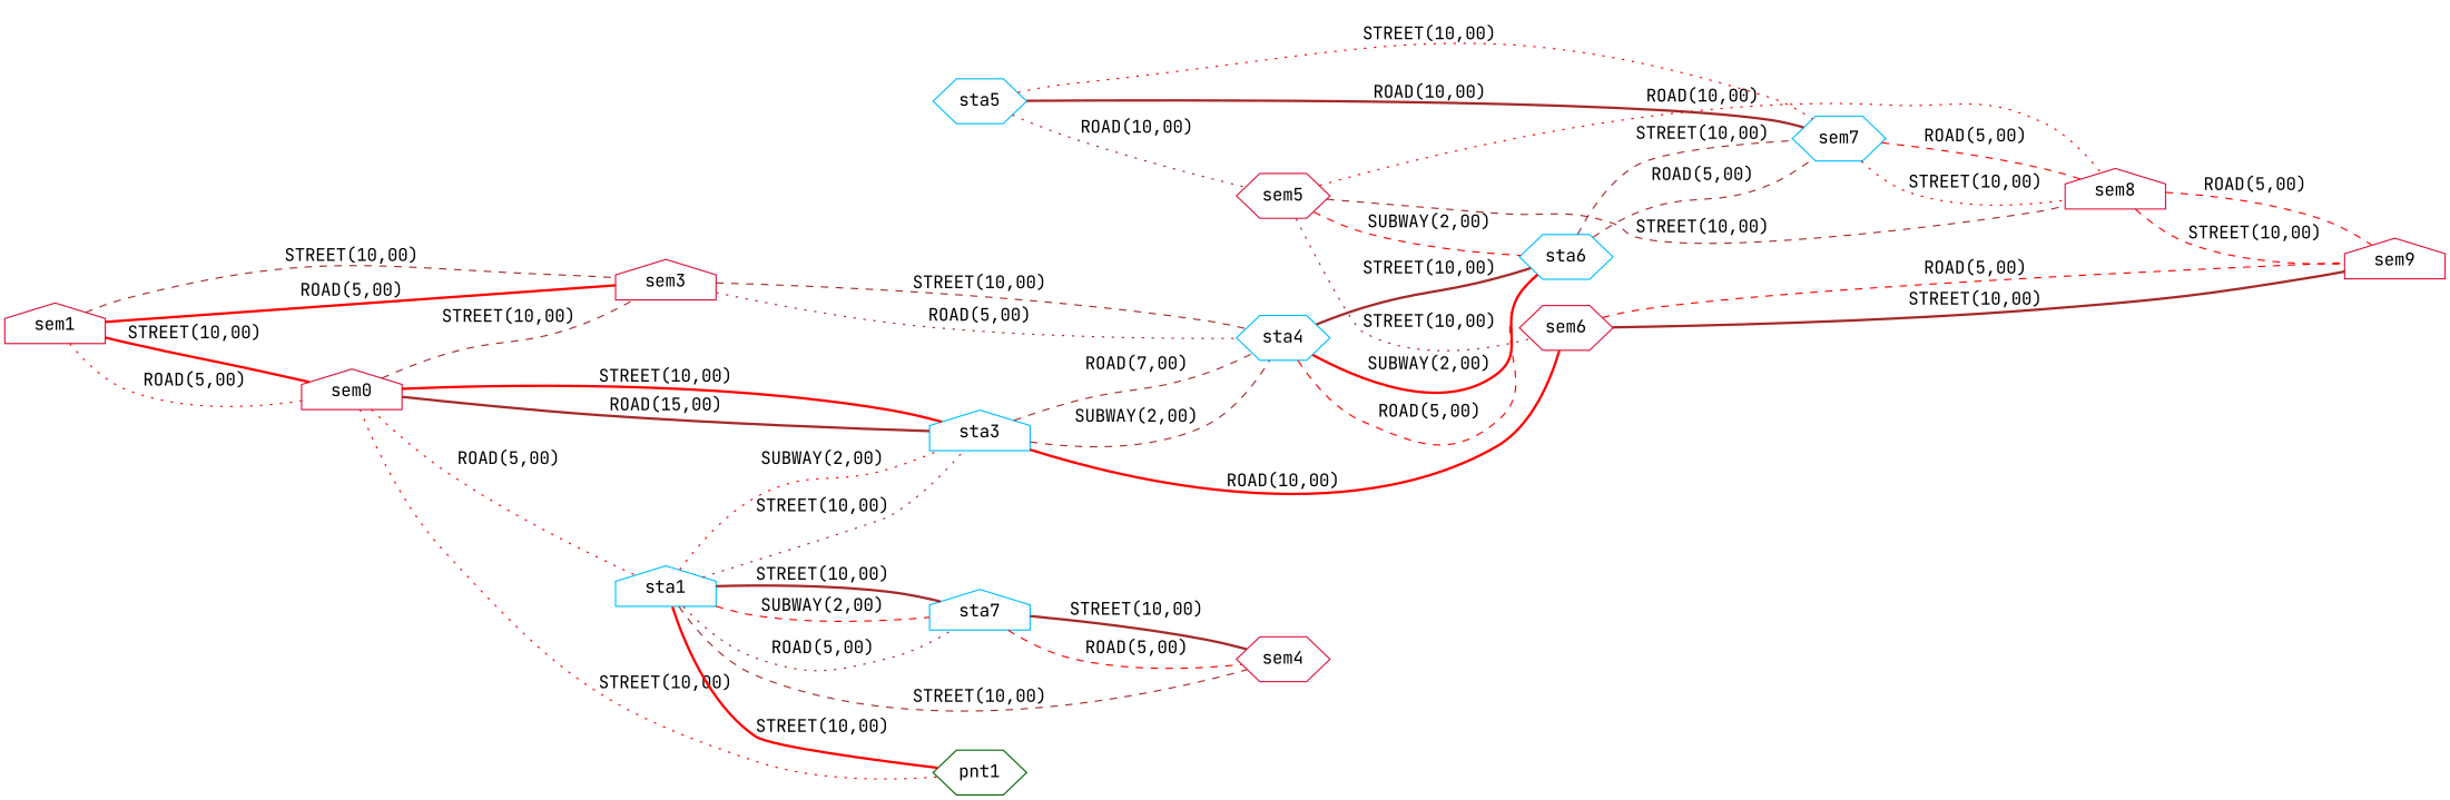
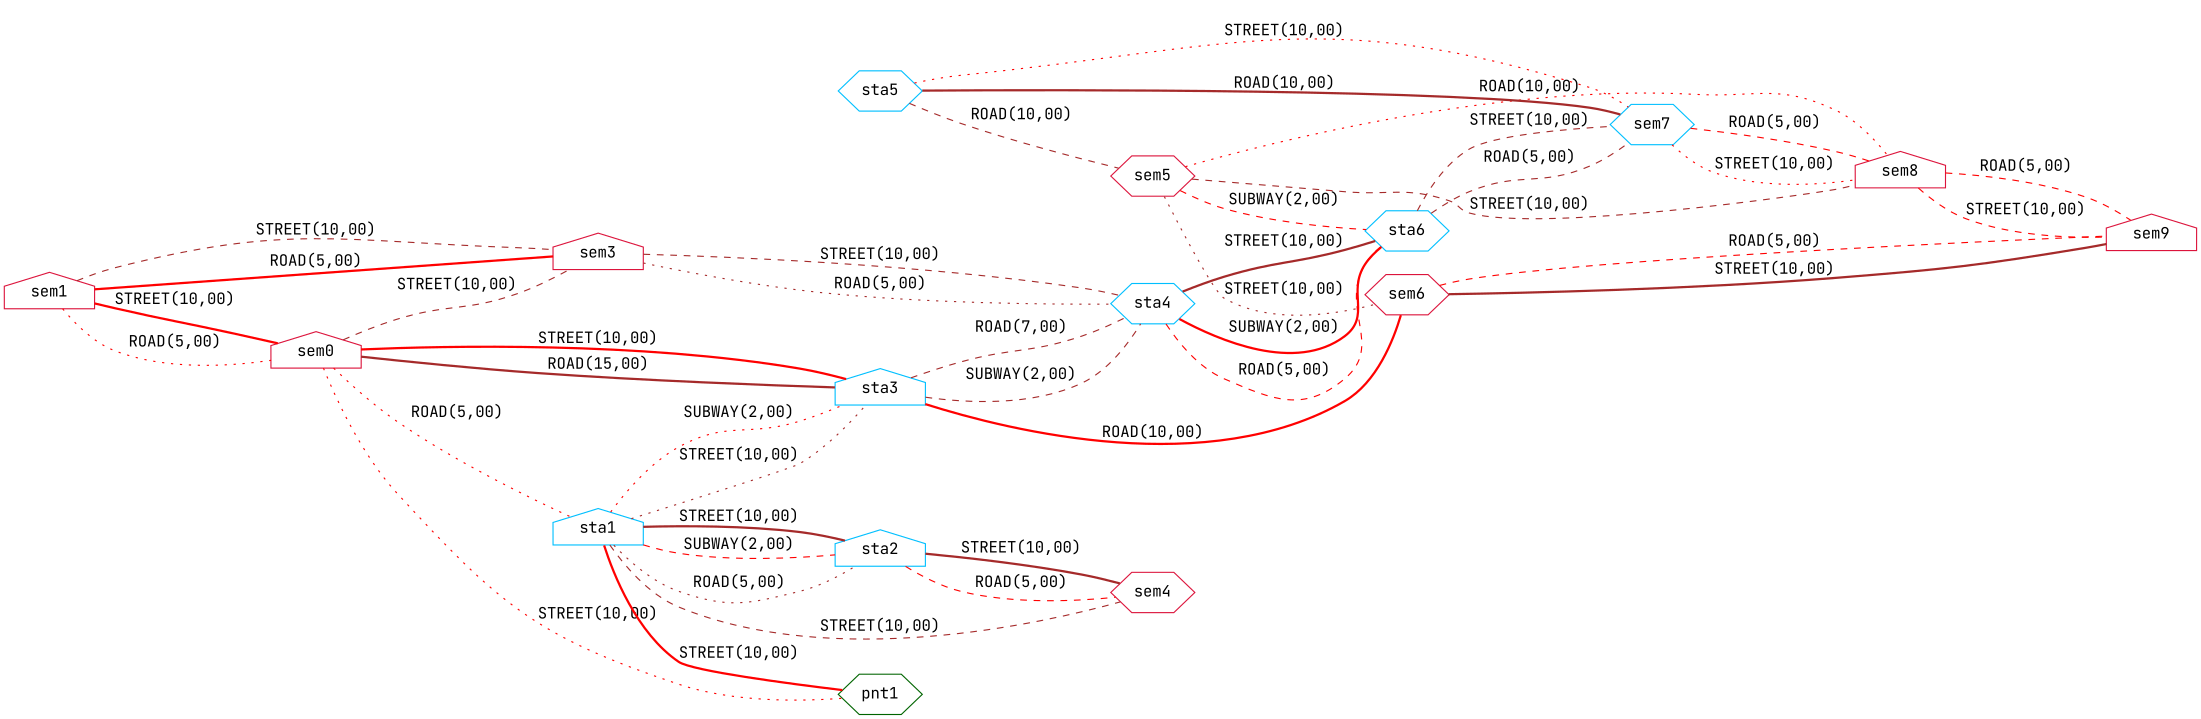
  graph {
    fontname="JetBrains Mono"
    rankdir=LR
    node [color=crimson fontname="JetBrains Mono" shape=house type=semaphore]
    edge [color=red fontname="JetBrains Mono" style=dashed type=street weight=10.0]
    n1 [label=sem0]
    sem1
    sem3
    pnt1 [color=darkgreen shape=hexagon type=point]
    sta1 [color=deepskyblue type=station]
    sta3 [color=deepskyblue type=station]
    sta4 [color=deepskyblue shape=hexagon type=station]
    sem4 [shape=hexagon]
-   sta2 [color=deepskyblue type=station label=sta7]
+   sta2 [color=deepskyblue type=station]
    sem6 [shape=hexagon]
    sta6 [color=deepskyblue shape=hexagon type=station]
    sem5 [shape=hexagon]
    sem8
    sem9
    sem7 [color=deepskyblue shape=hexagon]
    sta5 [color=deepskyblue shape=hexagon type=station]
    n1 -- sem3 [color=brown label="STREET(10,00)"]
    n1 -- pnt1 [label="STREET(10,00)" style=dotted]
    n1 -- sta1 [label="ROAD(5,00)" style=dotted type=road weight=5.0]
    n1 -- sta3 [color=brown label="ROAD(15,00)" style=bold type=road weight=15.0]
    n1 -- sta3 [label="STREET(10,00)" style=bold]
    sem1 -- n1 [label="ROAD(5,00)" style=dotted type=road weight=5.0]
    sem1 -- n1 [label="STREET(10,00)" style=bold]
    sem1 -- sem3 [label="ROAD(5,00)" style=bold type=road weight=5.0]
    sem1 -- sem3 [color=brown label="STREET(10,00)"]
    sem3 -- sta4 [color=brown label="STREET(10,00)"]
    sem3 -- sta4 [color=brown label="ROAD(5,00)" style=dotted type=road weight=5.0]
    sta1 -- pnt1 [label="STREET(10,00)" style=bold]
    sta1 -- sta3 [color=brown label="STREET(10,00)" style=dotted]
    sta1 -- sta3 [label="SUBWAY(2,00)" style=dotted type=subway weight=2.0]
    sta1 -- sem4 [color=brown label="STREET(10,00)"]
    sta1 -- sta2 [color=brown label="ROAD(5,00)" style=dotted type=road weight=5.0]
    sta1 -- sta2 [color=brown label="STREET(10,00)" style=bold]
    sta1 -- sta2 [label="SUBWAY(2,00)" type=subway weight=2.0]
    sta3 -- sta4 [color=brown label="ROAD(7,00)" type=road weight=7.0]
    sta3 -- sta4 [color=brown label="SUBWAY(2,00)" type=subway weight=2.0]
    sta3 -- sem6 [label="ROAD(10,00)" style=bold type=road]
    sta4 -- sta6 [label="ROAD(5,00)" type=road weight=5.0]
    sta4 -- sta6 [color=brown label="STREET(10,00)" style=bold]
    sta4 -- sta6 [label="SUBWAY(2,00)" style=bold type=subway weight=2.0]
    sta2 -- sem4 [label="ROAD(5,00)" type=road weight=5.0]
    sta2 -- sem4 [color=brown label="STREET(10,00)" style=bold]
    sem6 -- sem9 [label="ROAD(5,00)" type=road weight=5.0]
    sem6 -- sem9 [color=brown label="STREET(10,00)" style=bold]
    sta6 -- sem7 [color=brown label="ROAD(5,00)" type=road weight=5.0]
    sta6 -- sem7 [color=brown label="STREET(10,00)"]
    sem5 -- sem6 [color=brown label="STREET(10,00)" style=dotted]
    sem5 -- sta6 [label="SUBWAY(2,00)" type=subway weight=2.0]
    sem5 -- sem8 [label="ROAD(10,00)" style=dotted type=road]
    sem5 -- sem8 [color=brown label="STREET(10,00)"]
    sem8 -- sem9 [label="ROAD(5,00)" type=road weight=5.0]
    sem8 -- sem9 [label="STREET(10,00)"]
    sem7 -- sem8 [label="ROAD(5,00)" type=road weight=5.0]
    sem7 -- sem8 [label="STREET(10,00)" style=dotted]
-   sta5 -- sem5 [color=brown label="ROAD(10,00)" style=dotted type=road]
+   sta5 -- sem5 [color=brown label="ROAD(10,00)" type=road]
    sta5 -- sem7 [color=brown label="ROAD(10,00)" style=bold type=road]
    sta5 -- sem7 [label="STREET(10,00)" style=dotted]
  }
